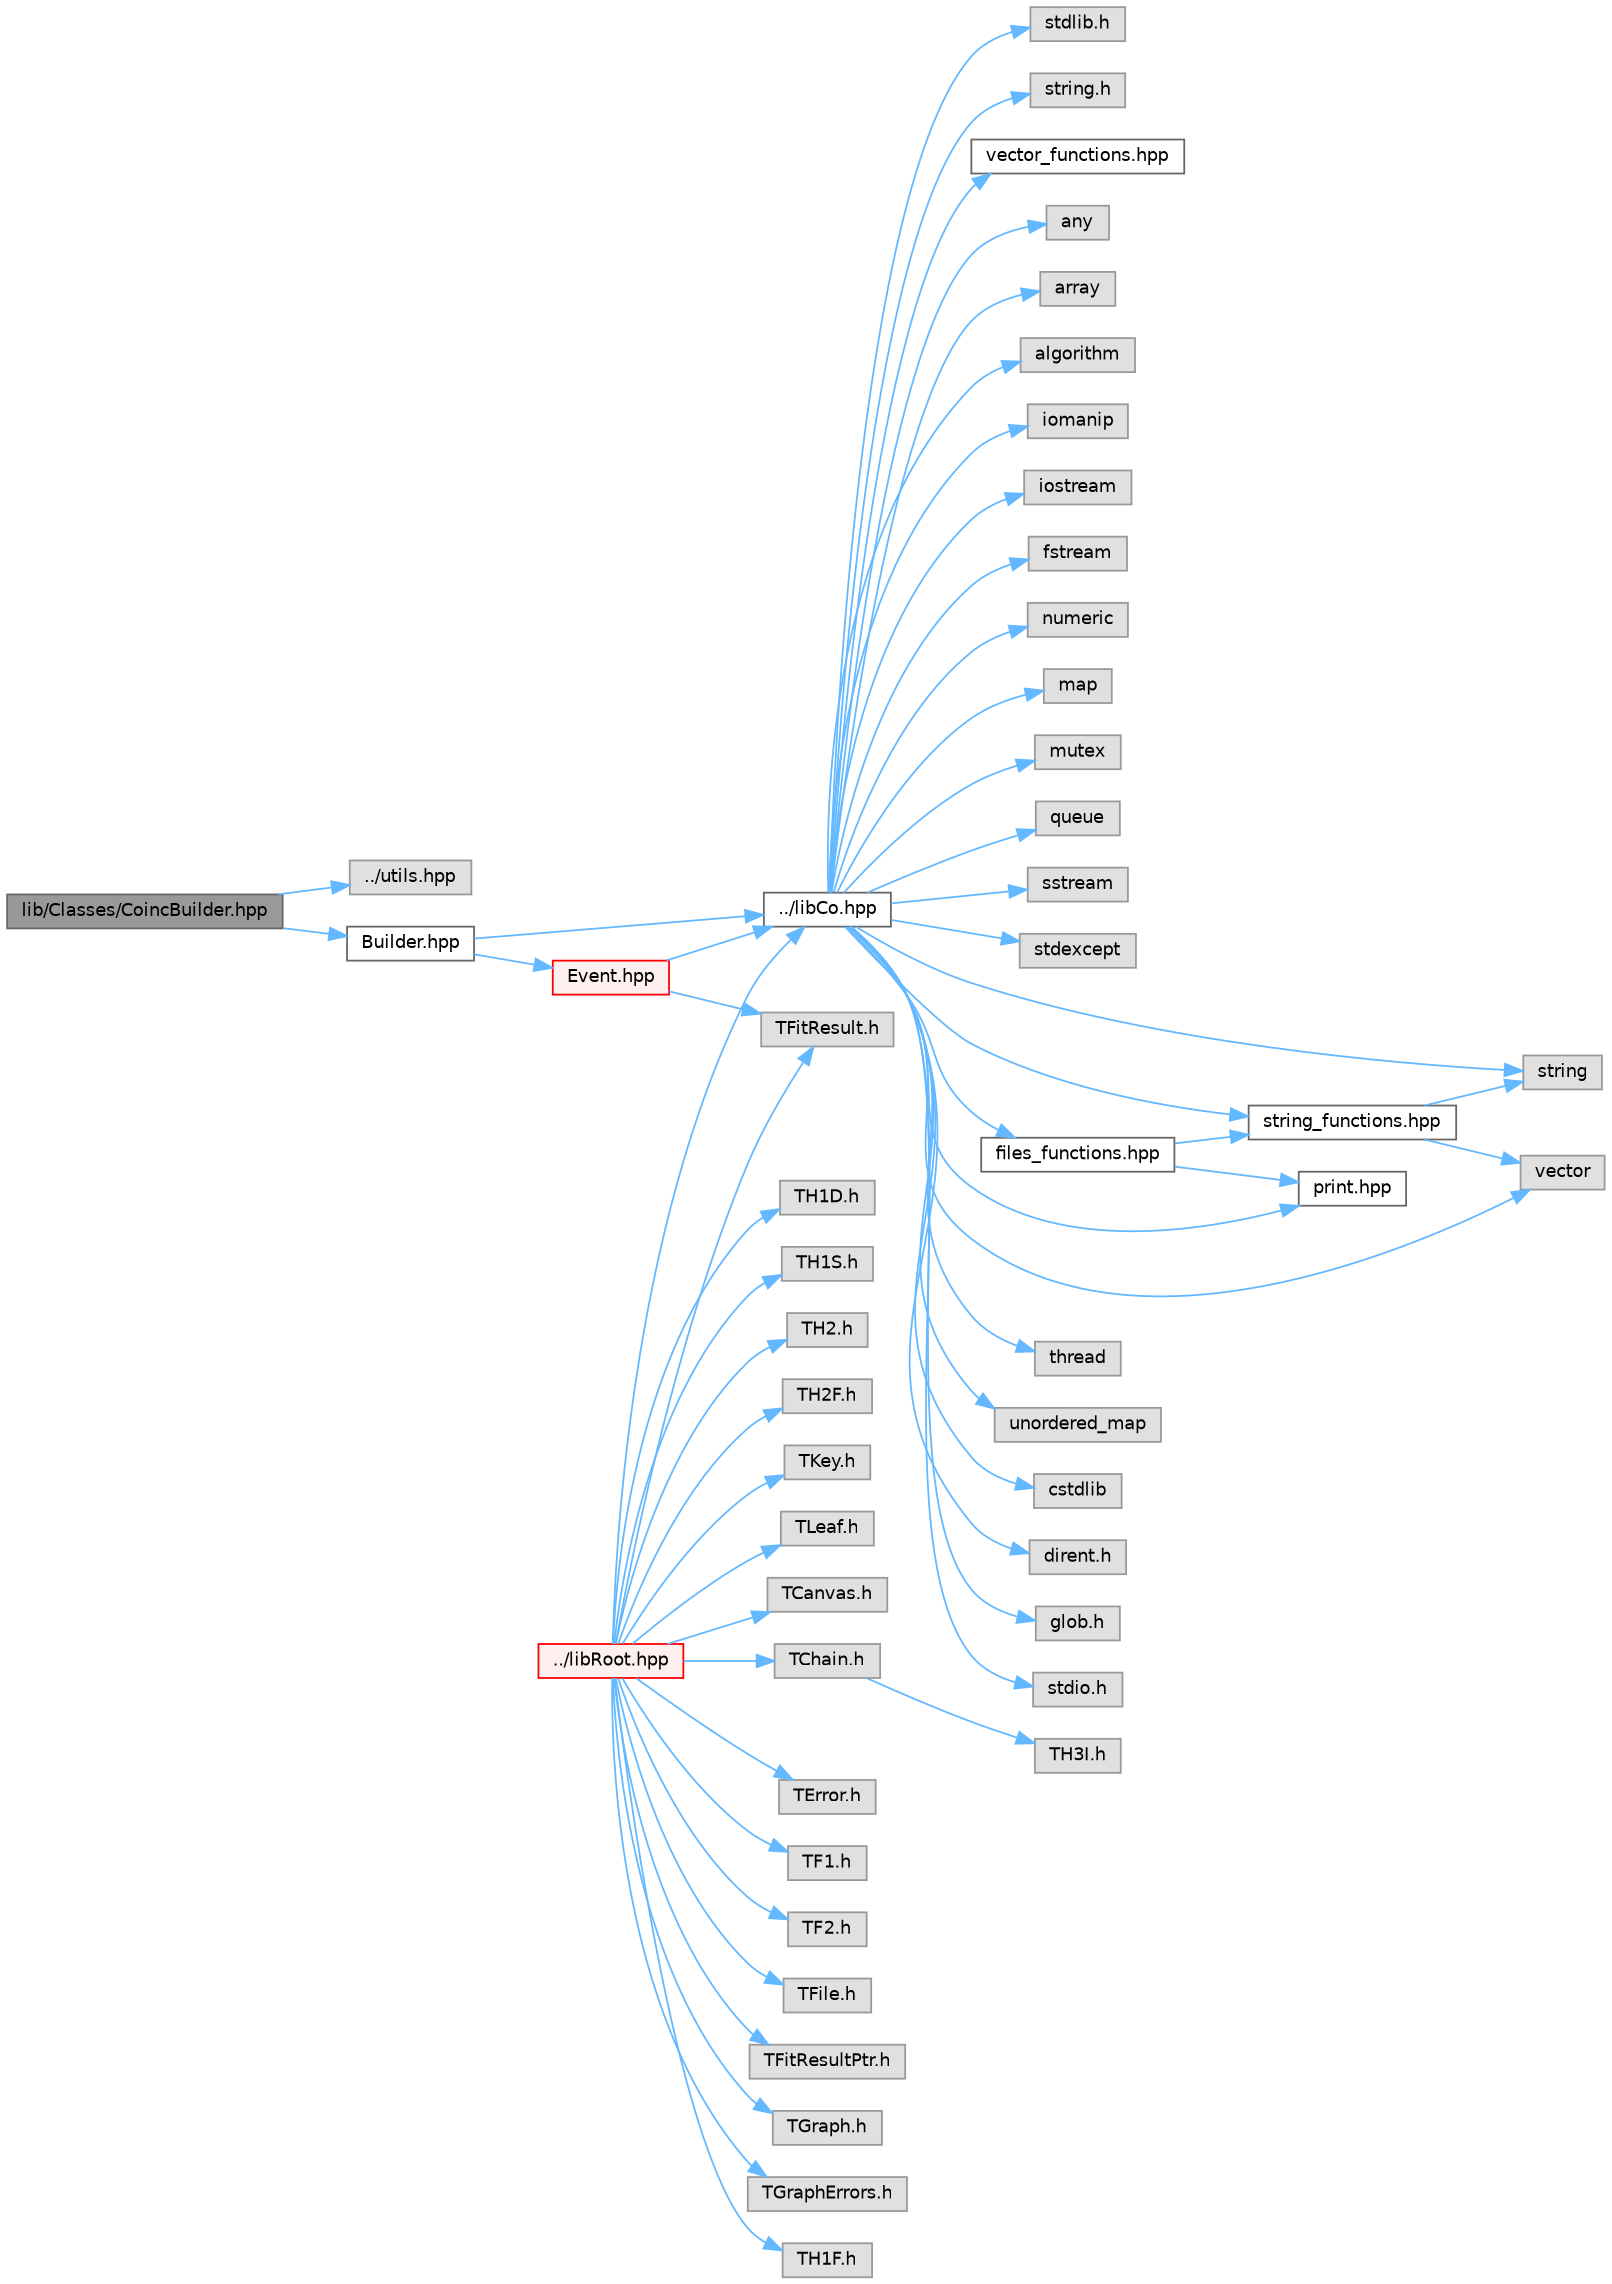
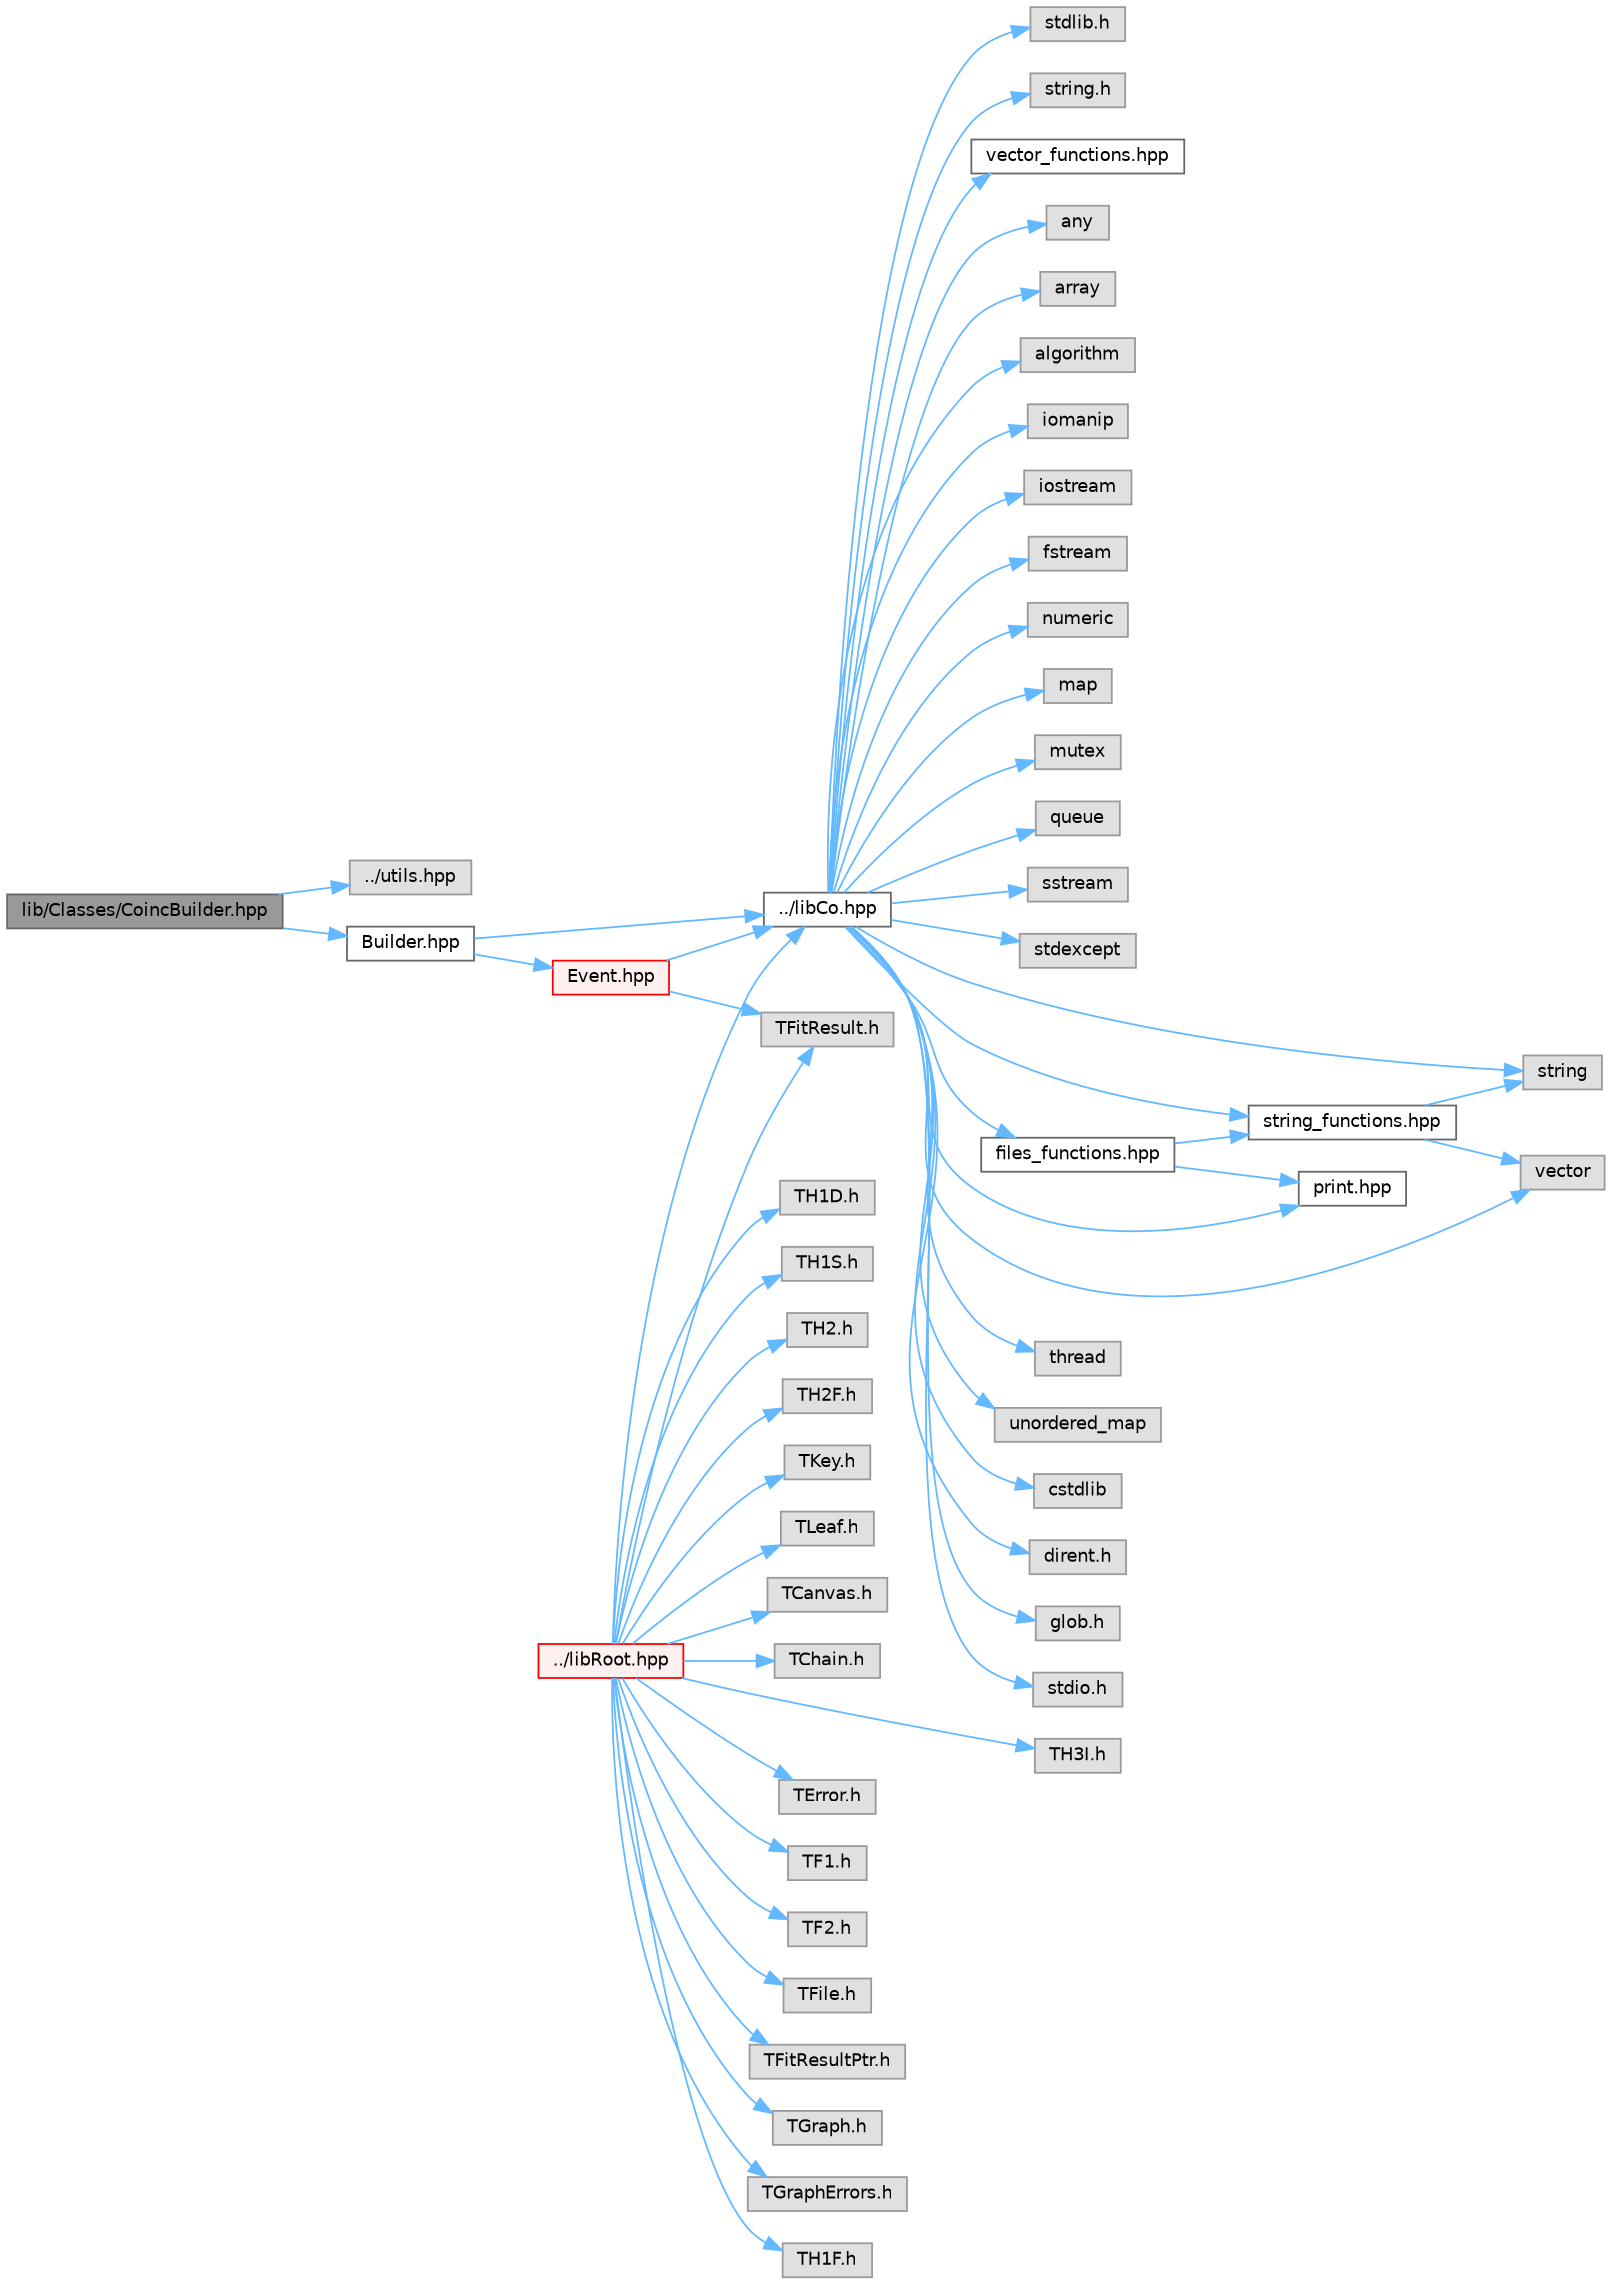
  digraph {
    rankdir=LR
    node [color=grey60 fillcolor="#E0E0E0" fontname=Helvetica fontsize=10 shape=box style=filled]
    edge [color=steelblue1 fontname=Helvetica fontsize=10 labelfontname=Helvetica labelfontsize=10 style=solid]
    n1 [color=gray40 fillcolor=grey60 fontcolor=black height=0.2 label="lib/Classes/CoincBuilder.hpp" width=0.4]
    n2 [height=0.2 label="../utils.hpp" width=0.4]
    n3 [color=grey40 fillcolor=white height=0.2 label="Builder.hpp" width=0.4]
    n4 [color=grey40 fillcolor=white height=0.2 label="../libCo.hpp" width=0.4]
    n5 [color=red fillcolor="#FFF0F0" height=0.2 label="Event.hpp" width=0.4]
    n6 [height=0.2 label=any width=0.4]
    n7 [height=0.2 label=array width=0.4]
    n8 [height=0.2 label=algorithm width=0.4]
    n9 [height=0.2 label=iomanip width=0.4]
    n10 [height=0.2 label=iostream width=0.4]
    n11 [height=0.2 label=fstream width=0.4]
    n12 [height=0.2 label=numeric width=0.4]
    n13 [height=0.2 label=map width=0.4]
    n14 [height=0.2 label=mutex width=0.4]
    n15 [height=0.2 label=queue width=0.4]
    n16 [height=0.2 label=sstream width=0.4]
    n17 [height=0.2 label=stdexcept width=0.4]
    n18 [height=0.2 label=string width=0.4]
    n19 [height=0.2 label=thread width=0.4]
    n20 [height=0.2 label=unordered_map width=0.4]
    n21 [height=0.2 label=vector width=0.4]
    n22 [height=0.2 label=cstdlib width=0.4]
    n23 [height=0.2 label="dirent.h" width=0.4]
    n24 [height=0.2 label="glob.h" width=0.4]
    n25 [height=0.2 label="stdio.h" width=0.4]
    n26 [height=0.2 label="stdlib.h" width=0.4]
    n27 [height=0.2 label="string.h" width=0.4]
    n28 [color=grey40 fillcolor=white height=0.2 label="print.hpp" width=0.4]
    n29 [color=grey40 fillcolor=white height=0.2 label="string_functions.hpp" width=0.4]
    n30 [color=grey40 fillcolor=white height=0.2 label="files_functions.hpp" width=0.4]
    n31 [color=grey40 fillcolor=white height=0.2 label="vector_functions.hpp" width=0.4]
    n32 [color=red fillcolor="#FFF0F0" height=0.2 label="../libRoot.hpp" width=0.4]
    n33 [height=0.2 label="TCanvas.h" width=0.4]
    n34 [height=0.2 label="TChain.h" width=0.4]
    n35 [height=0.2 label="TError.h" width=0.4]
    n36 [height=0.2 label="TF1.h" width=0.4]
    n37 [height=0.2 label="TF2.h" width=0.4]
    n38 [height=0.2 label="TFile.h" width=0.4]
    n39 [height=0.2 label="TFitResultPtr.h" width=0.4]
    n40 [height=0.2 label="TFitResult.h" width=0.4]
    n41 [height=0.2 label="TGraph.h" width=0.4]
    n42 [height=0.2 label="TGraphErrors.h" width=0.4]
    n43 [height=0.2 label="TH1F.h" width=0.4]
    n44 [height=0.2 label="TH1D.h" width=0.4]
    n45 [height=0.2 label="TH1S.h" width=0.4]
    n46 [height=0.2 label="TH2.h" width=0.4]
    n47 [height=0.2 label="TH2F.h" width=0.4]
    n48 [height=0.2 label="TH3I.h" width=0.4]
    n49 [height=0.2 label="TKey.h" width=0.4]
    n50 [height=0.2 label="TLeaf.h" width=0.4]
    n1 -> n2
    n1 -> n3
    n3 -> n4
    n3 -> n5
    n4 -> n6
    n4 -> n7
    n4 -> n8
    n4 -> n9
    n4 -> n10
    n4 -> n11
    n4 -> n12
    n4 -> n13
    n4 -> n14
    n4 -> n15
    n4 -> n16
    n4 -> n17
    n4 -> n18
    n4 -> n19
    n4 -> n20
    n4 -> n21
    n4 -> n22
    n4 -> n23
    n4 -> n24
    n4 -> n25
    n4 -> n26
    n4 -> n27
    n4 -> n28
    n4 -> n29
    n4 -> n30
    n4 -> n31
    n5 -> n4
    n5 -> n40
    n29 -> n18
    n29 -> n21
    n30 -> n28
    n30 -> n29
    n32 -> n4
    n32 -> n33
    n32 -> n34
    n32 -> n35
    n32 -> n36
    n32 -> n37
    n32 -> n38
    n32 -> n39
    n32 -> n40
    n32 -> n41
    n32 -> n42
    n32 -> n43
    n32 -> n44
    n32 -> n45
    n32 -> n46
    n32 -> n47
-   n34 -> n48
+   n32 -> n48
    n32 -> n49
    n32 -> n50
  }
